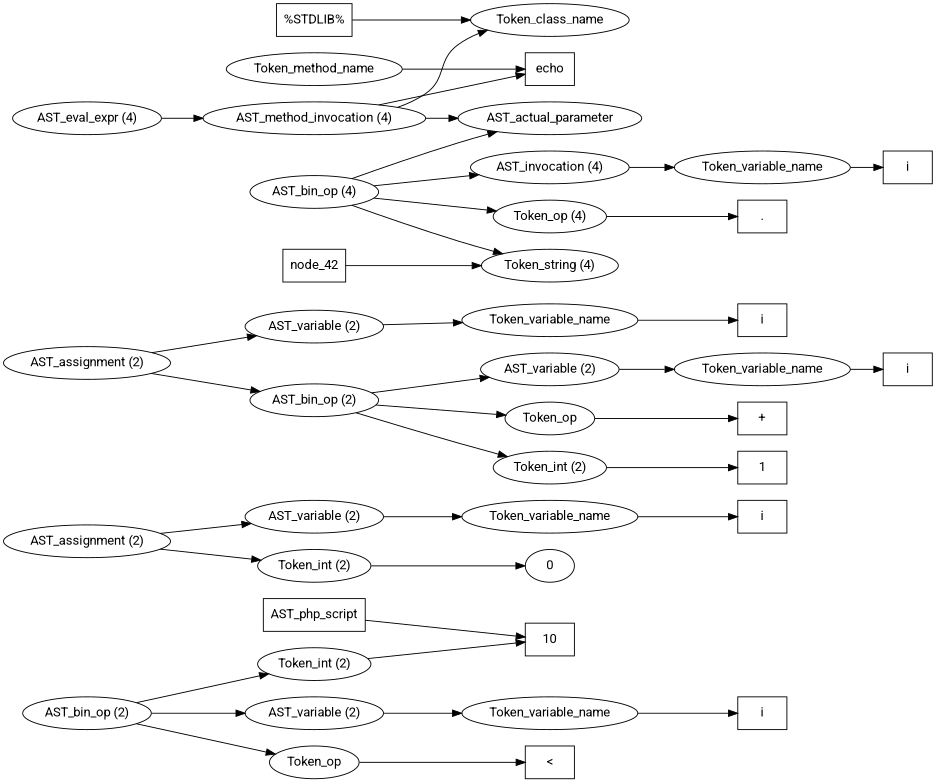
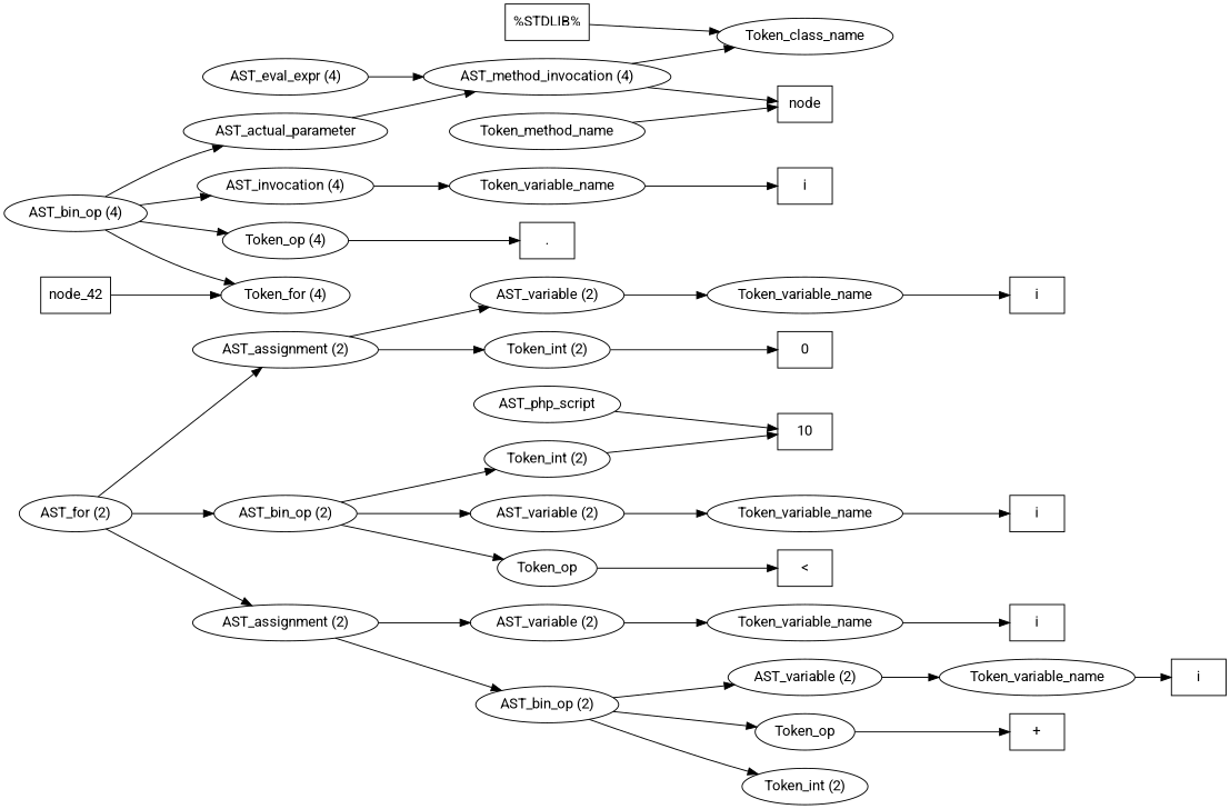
  digraph {
    fontname=Roboto
    rankdir=LR
    node [fontname=Roboto]
    edge [fontname=Roboto]
-   n1 [label=AST_php_script shape=box]
+   n1 [label=AST_php_script]
    n2 [label=10 shape=box]
+   n3 [label="AST_for (2)"]
    n4 [label="AST_assignment (2)"]
    n5 [label="AST_bin_op (2)"]
    n6 [label="AST_assignment (2)"]
    n7 [label="AST_variable (2)"]
    n8 [label="Token_int (2)"]
    n9 [label="AST_variable (2)"]
    n10 [label=Token_op]
    n11 [label="Token_int (2)"]
    n12 [label="AST_variable (2)"]
    n13 [label="AST_bin_op (2)"]
    n14 [label="AST_eval_expr (4)"]
    n15 [label="AST_method_invocation (4)"]
    n16 [label=Token_variable_name]
-   n17 [label=0 shape=ellipse]
+   n17 [label=0 shape=box]
    n18 [label=i shape=box]
    n19 [label=Token_variable_name]
    n20 [label="<" shape=box]
    n21 [label=i shape=box]
    n22 [label=Token_variable_name]
    n23 [label="AST_variable (2)"]
    n24 [label=Token_op]
    n25 [label="Token_int (2)"]
    n26 [label=i shape=box]
    n27 [label=Token_variable_name]
    n28 [label="+" shape=box]
-   n29 [label=1 shape=box]
    n30 [label=i shape=box]
    n31 [label=Token_class_name]
    n32 [label=AST_actual_parameter]
-   n33 [label=echo shape=box]
+   n33 [label="node" shape=box]
    n34 [label=Token_method_name]
    n35 [label="%STDLIB%" shape=box]
    n36 [label="AST_bin_op (4)"]
    n37 [label="AST_invocation (4)"]
    n38 [label="Token_op (4)"]
-   n39 [label="Token_string (4)"]
+   n39 [label="Token_for (4)"]
    n40 [label=Token_variable_name]
    n41 [label="." shape=box]
    n42 [label=i shape=box]
    node_42 [shape=box]
    n1 -> n2
+   n3 -> n4
+   n3 -> n5
+   n3 -> n6
    n4 -> n7
    n4 -> n8
    n5 -> n9
    n5 -> n10
    n5 -> n11
    n6 -> n12
    n6 -> n13
    n7 -> n16
    n8 -> n17
    n9 -> n19
    n10 -> n20
    n11 -> n2
    n12 -> n22
    n13 -> n23
    n13 -> n24
    n13 -> n25
    n14 -> n15
    n15 -> n31
-   n15 -> n32
+   n32 -> n15
    n15 -> n33
    n16 -> n18
    n19 -> n21
    n22 -> n26
    n23 -> n27
    n24 -> n28
-   n25 -> n29
    n27 -> n30
    n34 -> n33
    n35 -> n31
    n36 -> n32
    n36 -> n37
    n36 -> n38
    n36 -> n39
    n37 -> n40
    n38 -> n41
    n40 -> n42
    node_42 -> n39
  }
